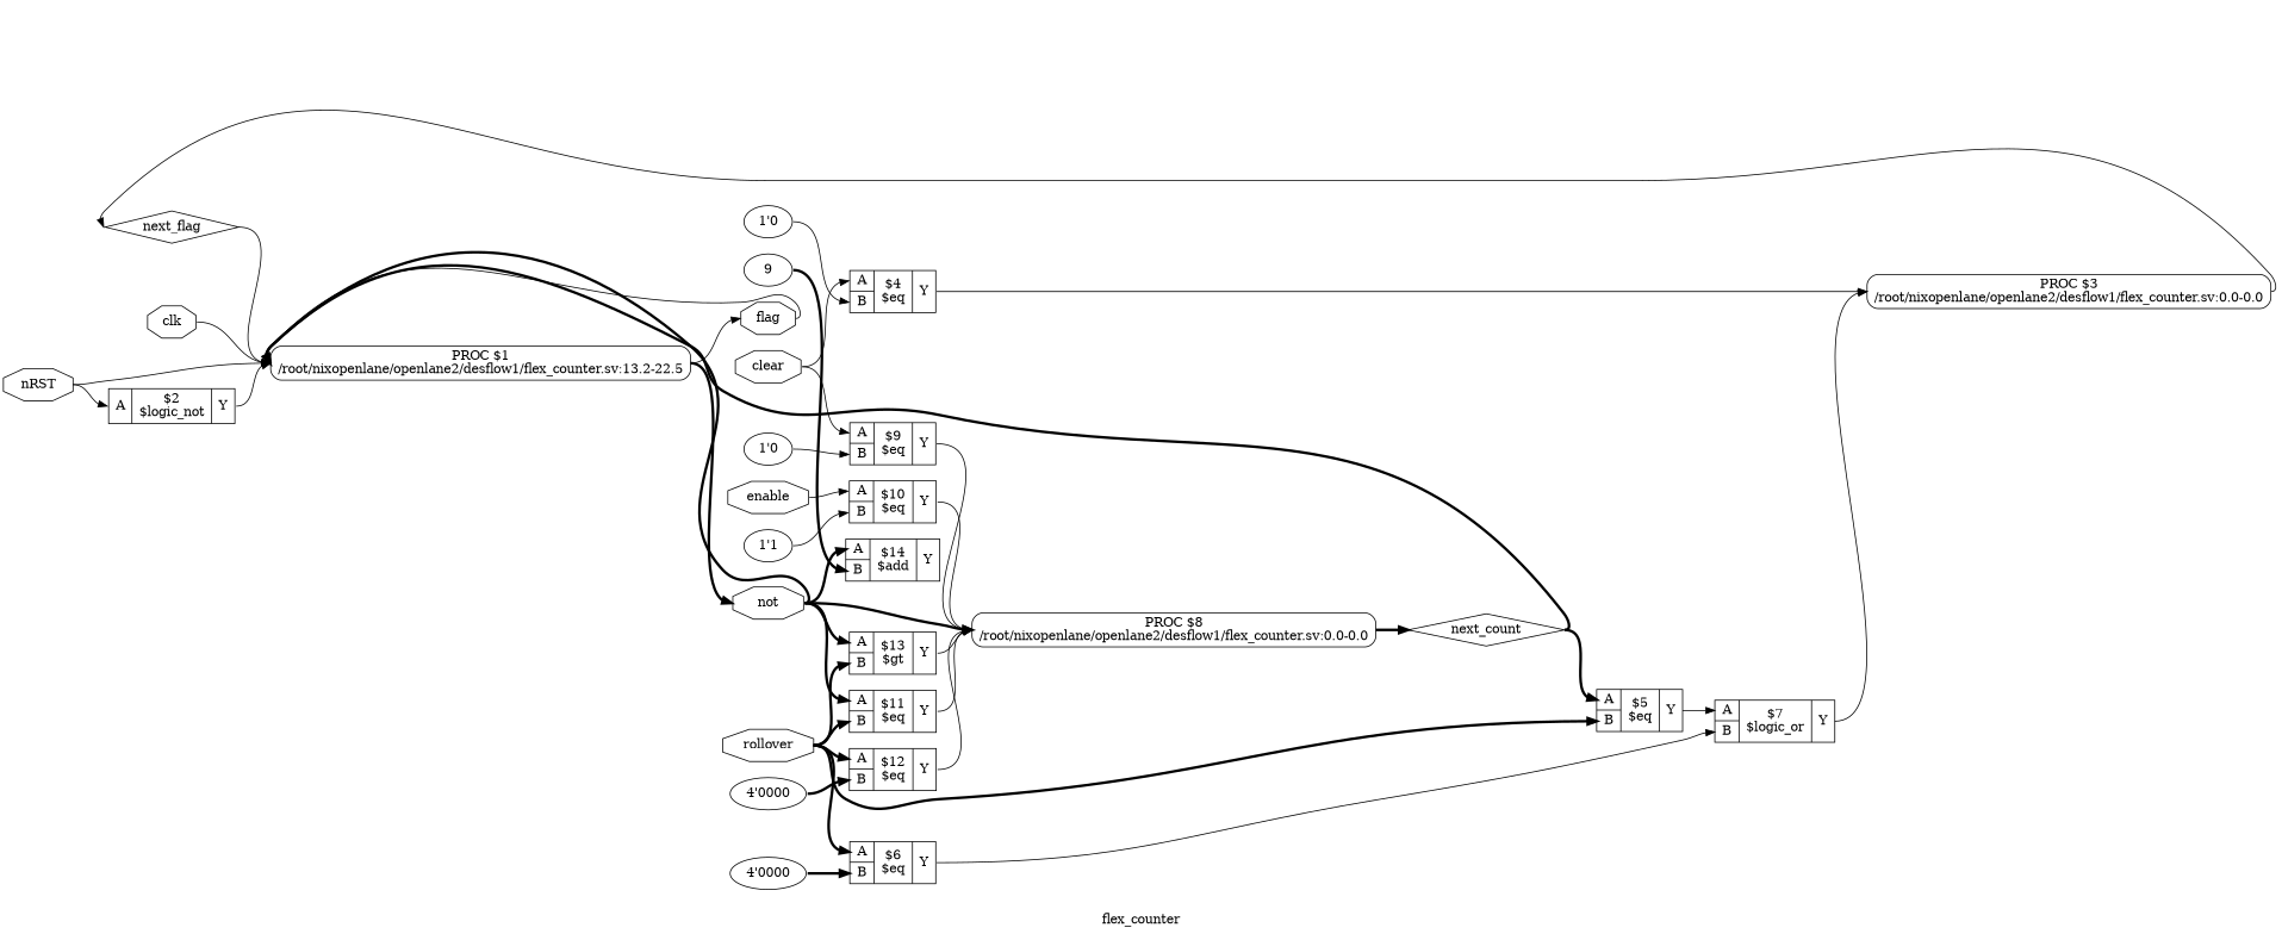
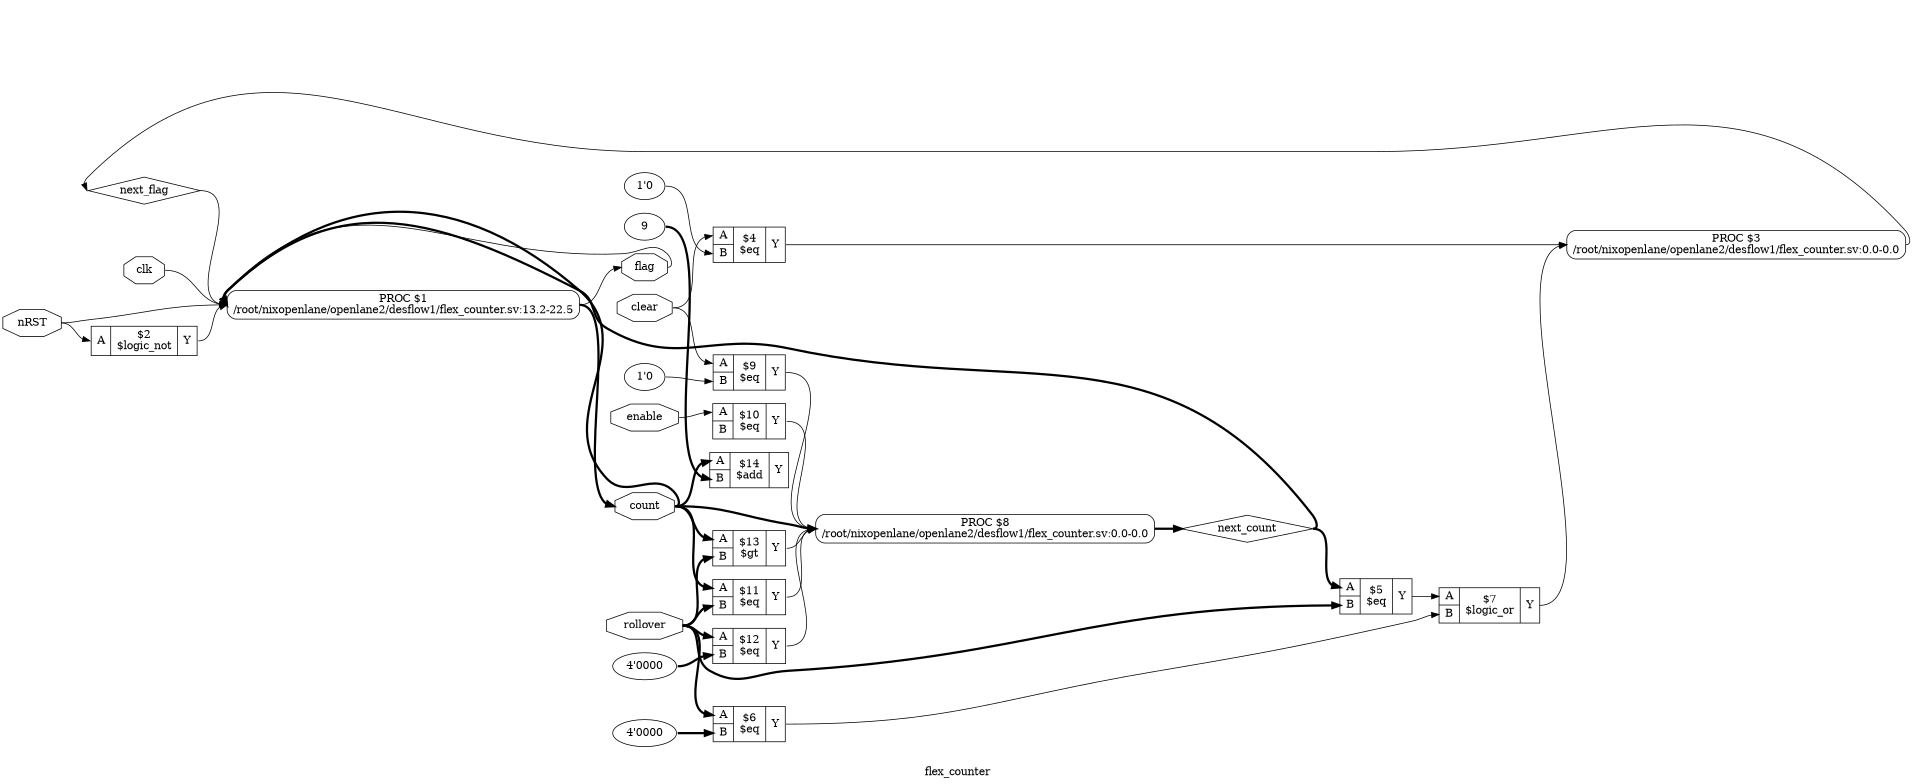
  digraph {
    label=flex_counter
    rankdir=LR
    remincross=true
    node [shape=record]
    edge [color=black fontcolor=black headport=w tailport=e]
    n1 [color=black fontcolor=black label=next_flag shape=diamond]
    n2 [label="PROC $1\n/root/nixopenlane/openlane2/desflow1/flex_counter.sv:13.2-22.5" shape=box style=rounded]
    n3 [color=black fontcolor=black label=flag shape=octagon]
-   n4 [color=black fontcolor=black label=not shape=octagon]
+   n4 [color=black fontcolor=black label=count shape=octagon]
    n5 [color=black fontcolor=black label=next_count shape=diamond]
    n6 [label="{{<p32> A|<p33> B}|$5\n$eq|{<p34> Y}}"]
    n7 [label="{{<p32> A|<p33> B}|$7\n$logic_or|{<p34> Y}}"]
    n8 [label="{{<p32> A|<p33> B}|$14\n$add|{<p34> Y}}"]
    n9 [label="{{<p32> A|<p33> B}|$13\n$gt|{<p34> Y}}"]
    n10 [label="{{<p32> A|<p33> B}|$11\n$eq|{<p34> Y}}"]
    n11 [label="PROC $8\n/root/nixopenlane/openlane2/desflow1/flex_counter.sv:0.0-0.0" shape=box style=rounded]
    n12 [color=black fontcolor=black label=rollover shape=octagon]
    n13 [label="{{<p32> A|<p33> B}|$12\n$eq|{<p34> Y}}"]
    n14 [label="{{<p32> A|<p33> B}|$6\n$eq|{<p34> Y}}"]
    n15 [color=black fontcolor=black label=clear shape=octagon]
    n16 [label="{{<p32> A|<p33> B}|$9\n$eq|{<p34> Y}}"]
    n17 [label="{{<p32> A|<p33> B}|$4\n$eq|{<p34> Y}}"]
    n18 [label="PROC $3\n/root/nixopenlane/openlane2/desflow1/flex_counter.sv:0.0-0.0" shape=box style=rounded]
    n19 [color=black fontcolor=black label=enable shape=octagon]
    n20 [label="{{<p32> A|<p33> B}|$10\n$eq|{<p34> Y}}"]
    n21 [color=black fontcolor=black label=nRST shape=octagon]
    n22 [label="{{<p32> A}|$2\n$logic_not|{<p34> Y}}"]
    n23 [color=black fontcolor=black label=clk shape=octagon]
    n24 [label=9 shape=""]
    n25 [label="4'0000" shape=""]
-   n26 [label="1'1" shape=""]
    n27 [label="1'0" shape=""]
    n28 [label="4'0000" shape=""]
    n29 [label="1'0" shape=""]
    n1 -> n2
    n2 -> n3
    n2 -> n4 [style="setlinewidth(3)"]
    n3 -> n2
    n4 -> n2 [style="setlinewidth(3)"]
    n4 -> n8 [headport="p32:w" style="setlinewidth(3)"]
    n4 -> n9 [headport="p32:w" style="setlinewidth(3)"]
    n4 -> n10 [headport="p32:w" style="setlinewidth(3)"]
    n4 -> n11 [style="setlinewidth(3)"]
    n5 -> n2 [style="setlinewidth(3)"]
    n5 -> n6 [headport="p32:w" style="setlinewidth(3)"]
    n6 -> n7 [headport="p32:w" tailport="p34:e"]
    n7 -> n18 [tailport="p34:e"]
    n9 -> n11 [tailport="p34:e"]
    n10 -> n11 [tailport="p34:e"]
    n11 -> n5 [style="setlinewidth(3)"]
    n12 -> n6 [headport="p33:w" style="setlinewidth(3)"]
    n12 -> n9 [headport="p33:w" style="setlinewidth(3)"]
    n12 -> n10 [headport="p33:w" style="setlinewidth(3)"]
    n12 -> n13 [headport="p32:w" style="setlinewidth(3)"]
    n12 -> n14 [headport="p32:w" style="setlinewidth(3)"]
    n13 -> n11 [tailport="p34:e"]
    n14 -> n7 [headport="p33:w" tailport="p34:e"]
    n15 -> n16 [headport="p32:w"]
    n15 -> n17 [headport="p32:w"]
    n16 -> n11 [tailport="p34:e"]
    n17 -> n18 [tailport="p34:e"]
    n18 -> n1
    n19 -> n20 [headport="p32:w"]
    n20 -> n11 [tailport="p34:e"]
    n21 -> n2
    n21 -> n22 [headport="p32:w"]
    n22 -> n2 [tailport="p34:e"]
    n23 -> n2
    n24 -> n8 [headport="p33:w" style="setlinewidth(3)"]
    n25 -> n13 [headport="p33:w" style="setlinewidth(3)"]
-   n26 -> n20 [headport="p33:w"]
    n27 -> n16 [headport="p33:w"]
    n28 -> n14 [headport="p33:w" style="setlinewidth(3)"]
    n29 -> n17 [headport="p33:w"]
  }
